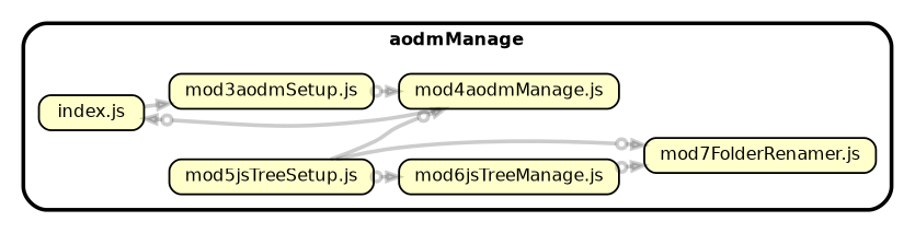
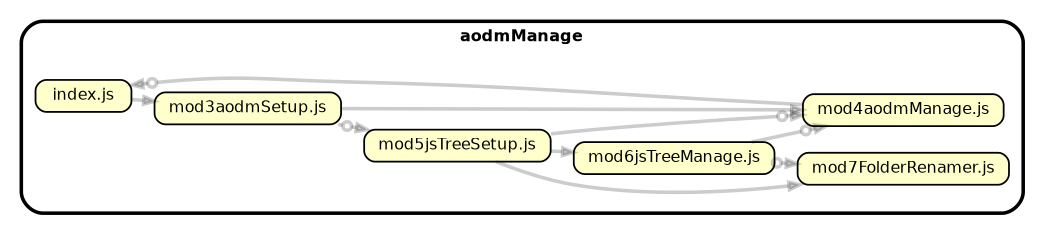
  strict digraph {
    compound=true
    fillcolor="#ffffff"
    fontname="Helvetica-bold"
    fontsize=9
    nodesep=0.16
    rankdir=LR
    ranksep=0.18
    splines=true
    style="rounded,bold,filled"
    node [color=black fillcolor="#ffffcc" fontcolor=black fontname=Helvetica fontsize=9 shape=box style="rounded, filled"]
    edge [arrowhead=normalnoneodot arrowsize=0.6 color="#00000033" fontname=Helvetica fontsize=9 penwidth=2.0]
    n1 [height=0.2 label=<index.js>]
    n2 [height=0.2 label=<mod3aodmSetup.js>]
    n3 [height=0.2 label=<mod4aodmManage.js>]
    n4 [height=0.2 label=<mod5jsTreeSetup.js>]
    n5 [height=0.2 label=<mod6jsTreeManage.js>]
    n6 [height=0.2 label=<mod7FolderRenamer.js>]
    subgraph cluster_1 {
      label=aodmManage
      n1
      n2
      n3
      n4
      n5
      n6
    }
    n1 -> n2 [arrowhead=normal]
-   n2 -> n3
+   n2 -> n3 [arrowhead=normal]
+   n2 -> n4
    n3 -> n1
    n4 -> n3
-   n4 -> n5
-   n4 -> n6
+   n4 -> n5 [arrowhead=normal]
+   n4 -> n6 [arrowhead=normal]
+   n5 -> n3
    n5 -> n6
  }
